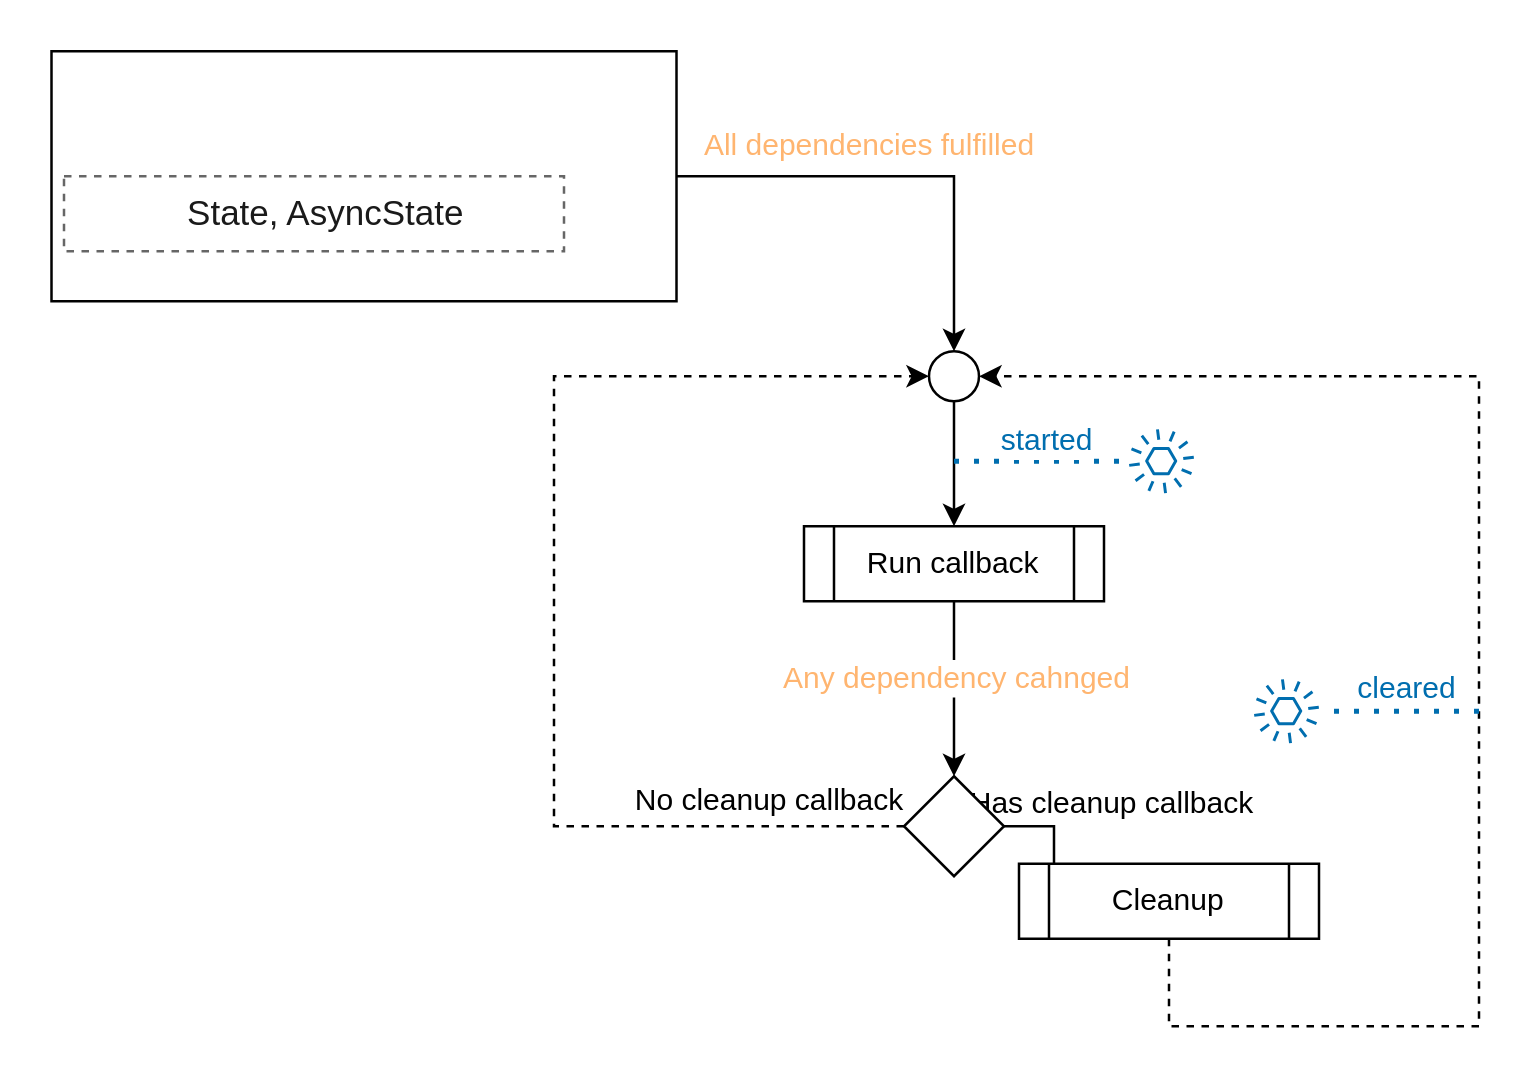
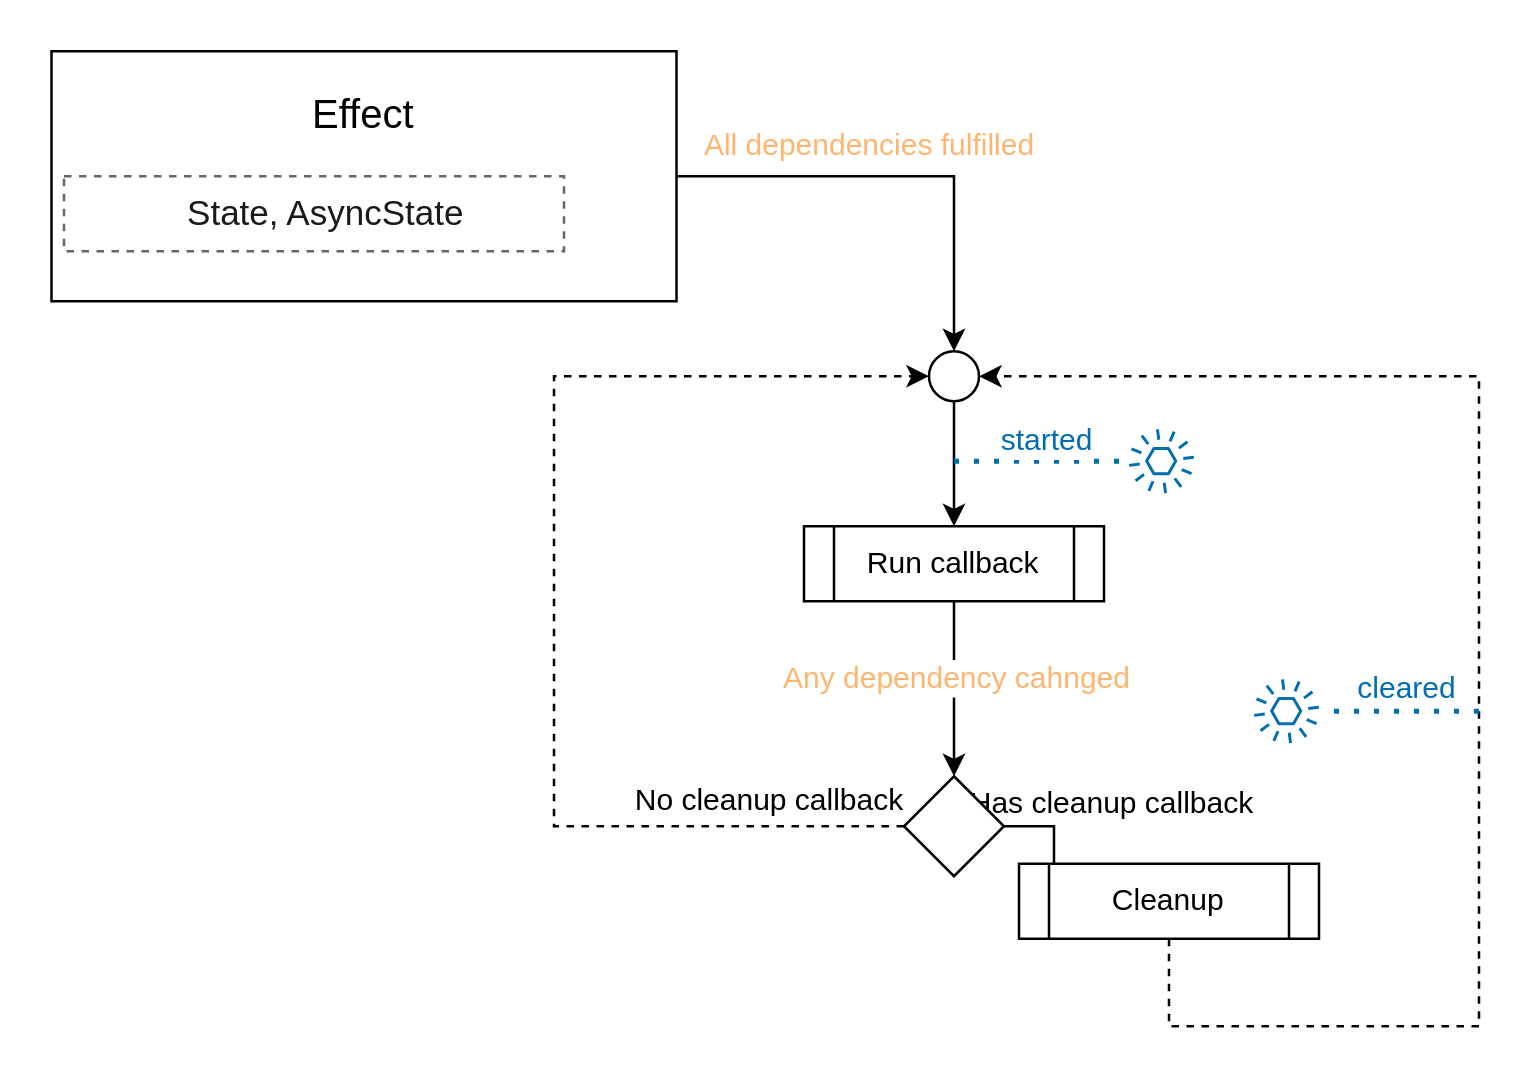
  <mxCell id="0" />
  <mxCell id="1" parent="0" />
  <mxCell id="2" value="" style="group;rounded=0;" vertex="1" connectable="0" parent="1"><mxGeometry x="20" y="20" width="250" height="100" as="geometry" /></mxCell>
  <mxCell id="3" value="" style="rounded=0;whiteSpace=wrap;html=1;" vertex="1" parent="2"><mxGeometry width="250" height="100" as="geometry" /></mxCell>
+ <mxCell id="4" value="Effect" style="text;html=1;strokeColor=none;fillColor=none;align=center;verticalAlign=middle;whiteSpace=wrap;rounded=0;fontSize=16;" vertex="1" parent="2"><mxGeometry x="70" y="10" width="110" height="30" as="geometry" /></mxCell>
  <mxCell id="5" value="&lt;font color=&quot;#1a1a1a&quot;&gt;State, AsyncState&lt;/font&gt;" style="text;html=1;strokeColor=#666666;fillColor=none;align=center;verticalAlign=middle;whiteSpace=wrap;rounded=0;dashed=1;glass=0;spacingTop=-10;spacing=0;spacingLeft=10;spacingBottom=-9;labelBorderColor=none;perimeterSpacing=0;fontSize=14;" vertex="1" parent="2"><mxGeometry x="5" y="50" width="200" height="30" as="geometry" /></mxCell>
  <mxCell id="6" value="" style="edgeStyle=orthogonalEdgeStyle;rounded=0;orthogonalLoop=1;jettySize=auto;html=1;" edge="1" parent="1" source="3" target="9"><mxGeometry relative="1" as="geometry"><mxPoint x="176" y="180" as="targetPoint" /><Array as="points"><mxPoint x="381" y="70" /></Array></mxGeometry></mxCell>
  <mxCell id="7" value="All dependencies fulfilled" style="edgeLabel;html=1;align=center;verticalAlign=middle;resizable=0;points=[];fontColor=#FFB570;fontSize=12;" vertex="1" connectable="0" parent="6"><mxGeometry x="-0.457" y="-2" relative="1" as="geometry"><mxPoint x="27" y="-15" as="offset" /></mxGeometry></mxCell>
  <mxCell id="8" style="edgeStyle=orthogonalEdgeStyle;rounded=0;orthogonalLoop=1;jettySize=auto;html=1;" edge="1" parent="1" source="9" target="12"><mxGeometry relative="1" as="geometry"><mxPoint x="441" y="140" as="targetPoint" /></mxGeometry></mxCell>
  <mxCell id="9" value="" style="ellipse;whiteSpace=wrap;html=1;aspect=fixed;" vertex="1" parent="1"><mxGeometry x="371" y="140" width="20" height="20" as="geometry" /></mxCell>
  <mxCell id="10" value="" style="edgeStyle=orthogonalEdgeStyle;rounded=0;orthogonalLoop=1;jettySize=auto;html=1;" edge="1" parent="1" source="12" target="20"><mxGeometry relative="1" as="geometry" /></mxCell>
  <mxCell id="11" value="Any dependency cahnged" style="edgeLabel;html=1;align=center;verticalAlign=middle;resizable=0;points=[];fontColor=#FFB570;fontSize=12;" vertex="1" connectable="0" parent="10"><mxGeometry x="-0.258" relative="1" as="geometry"><mxPoint y="4" as="offset" /></mxGeometry></mxCell>
  <mxCell id="12" value="Run callback" style="shape=process;whiteSpace=wrap;html=1;backgroundOutline=1;" vertex="1" parent="1"><mxGeometry x="321" y="210" width="120" height="30" as="geometry" /></mxCell>
  <mxCell id="13" value="" style="endArrow=none;dashed=1;html=1;dashPattern=1 3;strokeWidth=2;rounded=0;fillColor=#1ba1e2;strokeColor=#006EAF;" edge="1" parent="1" target="15"><mxGeometry width="50" height="50" relative="1" as="geometry"><mxPoint x="381" y="184" as="sourcePoint" /><mxPoint x="441.409" y="166.2" as="targetPoint" /></mxGeometry></mxCell>
  <mxCell id="14" value="started" style="edgeLabel;html=1;align=center;verticalAlign=middle;resizable=0;points=[];fontSize=12;fontColor=#006EAF;rotation=0;" vertex="1" connectable="0" parent="13"><mxGeometry x="0.211" relative="1" as="geometry"><mxPoint x="-6" y="-9" as="offset" /></mxGeometry></mxCell>
  <mxCell id="15" value="" style="sketch=0;outlineConnect=0;fontColor=#ffffff;fillColor=#006EAF;strokeColor=#006EAF;dashed=0;verticalLabelPosition=bottom;verticalAlign=top;align=center;html=1;fontSize=12;fontStyle=0;aspect=fixed;pointerEvents=1;shape=mxgraph.aws4.event;" vertex="1" parent="1"><mxGeometry x="451" y="171" width="26" height="26" as="geometry" /></mxCell>
  <mxCell id="16" style="edgeStyle=orthogonalEdgeStyle;rounded=0;orthogonalLoop=1;jettySize=auto;html=1;dashed=1;" edge="1" parent="1" source="20" target="9"><mxGeometry relative="1" as="geometry"><Array as="points"><mxPoint x="221" y="330" /><mxPoint x="221" y="150" /></Array></mxGeometry></mxCell>
  <mxCell id="17" value="No cleanup callback" style="edgeLabel;html=1;align=center;verticalAlign=middle;resizable=0;points=[];fontSize=12;" vertex="1" connectable="0" parent="16"><mxGeometry x="-0.726" relative="1" as="geometry"><mxPoint x="9" y="-11" as="offset" /></mxGeometry></mxCell>
  <mxCell id="18" style="edgeStyle=orthogonalEdgeStyle;rounded=0;orthogonalLoop=1;jettySize=auto;html=1;" edge="1" parent="1" source="20" target="22"><mxGeometry relative="1" as="geometry" /></mxCell>
  <mxCell id="19" value="Has cleanup callback" style="edgeLabel;html=1;align=center;verticalAlign=middle;resizable=0;points=[];fontSize=12;" vertex="1" connectable="0" parent="18"><mxGeometry x="-0.504" y="1" relative="1" as="geometry"><mxPoint x="30" y="-9" as="offset" /></mxGeometry></mxCell>
  <mxCell id="20" value="" style="rhombus;whiteSpace=wrap;html=1;" vertex="1" parent="1"><mxGeometry x="361" y="310" width="40" height="40" as="geometry" /></mxCell>
  <mxCell id="21" style="edgeStyle=orthogonalEdgeStyle;rounded=0;orthogonalLoop=1;jettySize=auto;html=1;dashed=1;" edge="1" parent="1" source="22" target="9"><mxGeometry relative="1" as="geometry"><Array as="points"><mxPoint x="467" y="410" /><mxPoint x="591" y="410" /><mxPoint x="591" y="150" /></Array></mxGeometry></mxCell>
  <mxCell id="22" value="Cleanup" style="shape=process;whiteSpace=wrap;html=1;backgroundOutline=1;" vertex="1" parent="1"><mxGeometry x="407" y="345" width="120" height="30" as="geometry" /></mxCell>
  <mxCell id="23" value="" style="endArrow=none;dashed=1;html=1;dashPattern=1 3;strokeWidth=2;rounded=0;fillColor=#1ba1e2;strokeColor=#006EAF;" edge="1" target="25" parent="1"><mxGeometry width="50" height="50" relative="1" as="geometry"><mxPoint x="591" y="284" as="sourcePoint" /><mxPoint x="511.409" y="266.2" as="targetPoint" /></mxGeometry></mxCell>
  <mxCell id="24" value="cleared" style="edgeLabel;html=1;align=center;verticalAlign=middle;resizable=0;points=[];fontSize=12;fontColor=#006EAF;rotation=0;" vertex="1" connectable="0" parent="23"><mxGeometry x="0.211" relative="1" as="geometry"><mxPoint x="9" y="-10" as="offset" /></mxGeometry></mxCell>
  <mxCell id="25" value="" style="sketch=0;outlineConnect=0;fontColor=#ffffff;fillColor=#006EAF;strokeColor=#006EAF;dashed=0;verticalLabelPosition=bottom;verticalAlign=top;align=center;html=1;fontSize=12;fontStyle=0;aspect=fixed;pointerEvents=1;shape=mxgraph.aws4.event;" vertex="1" parent="1"><mxGeometry x="501" y="271" width="26" height="26" as="geometry" /></mxCell>
